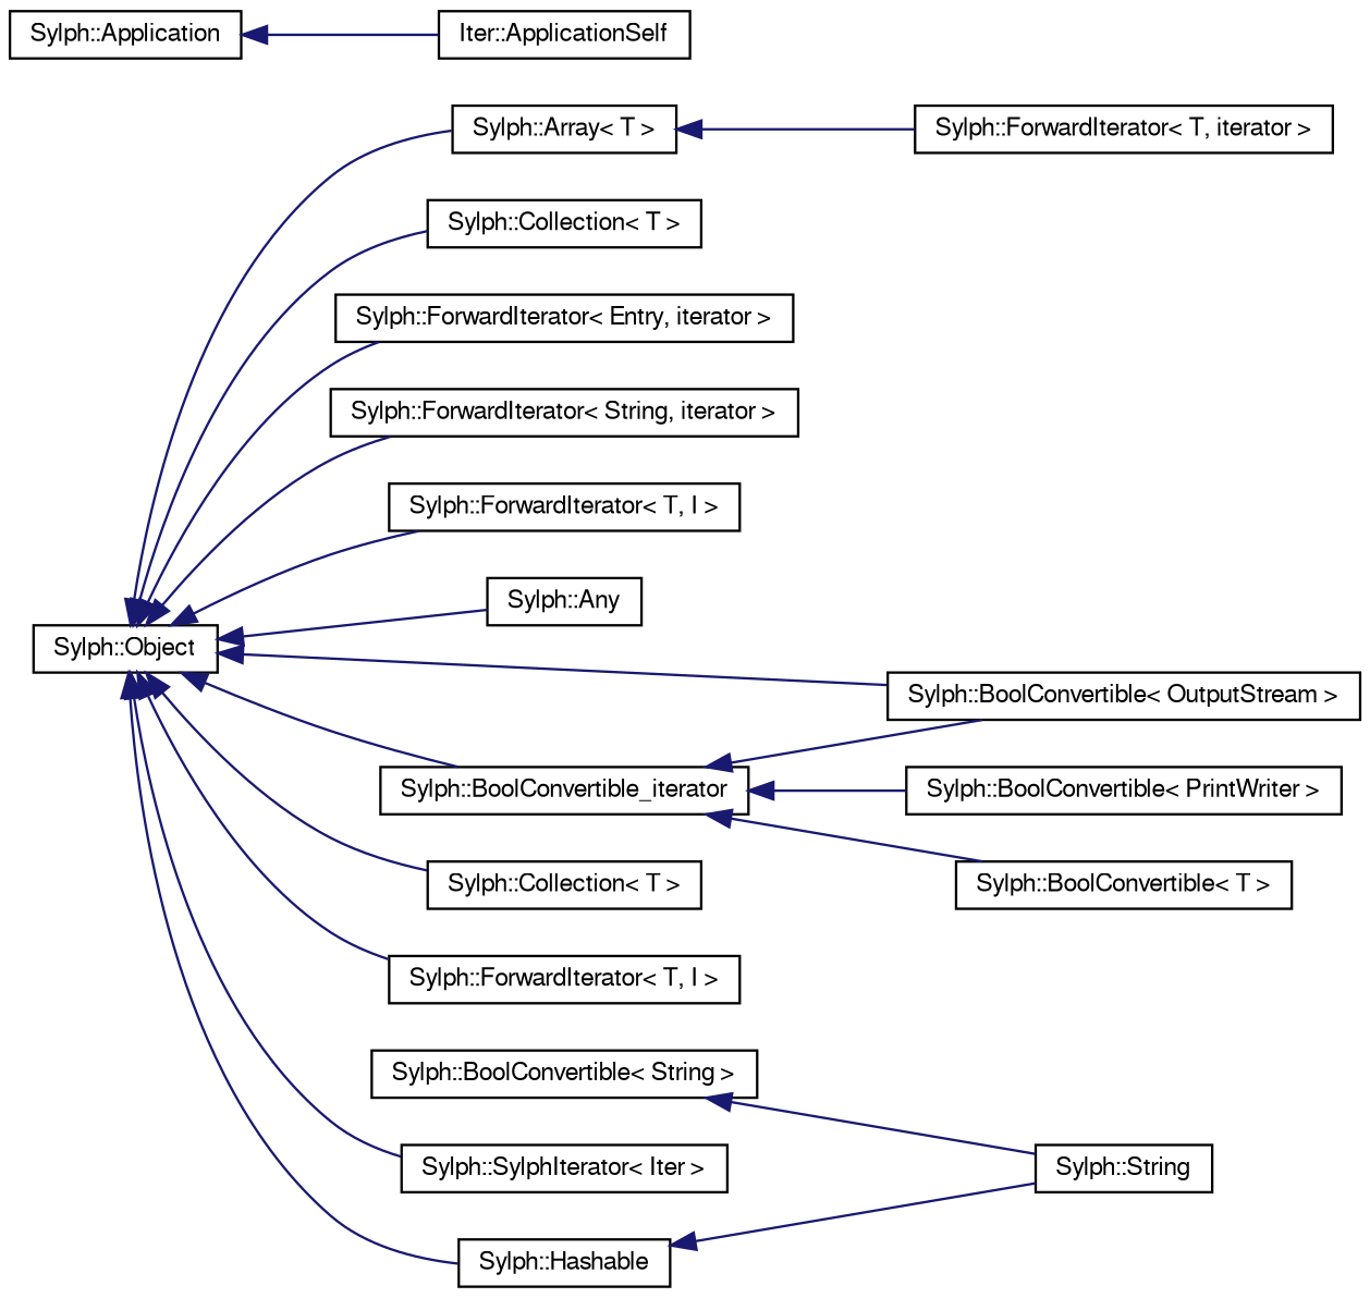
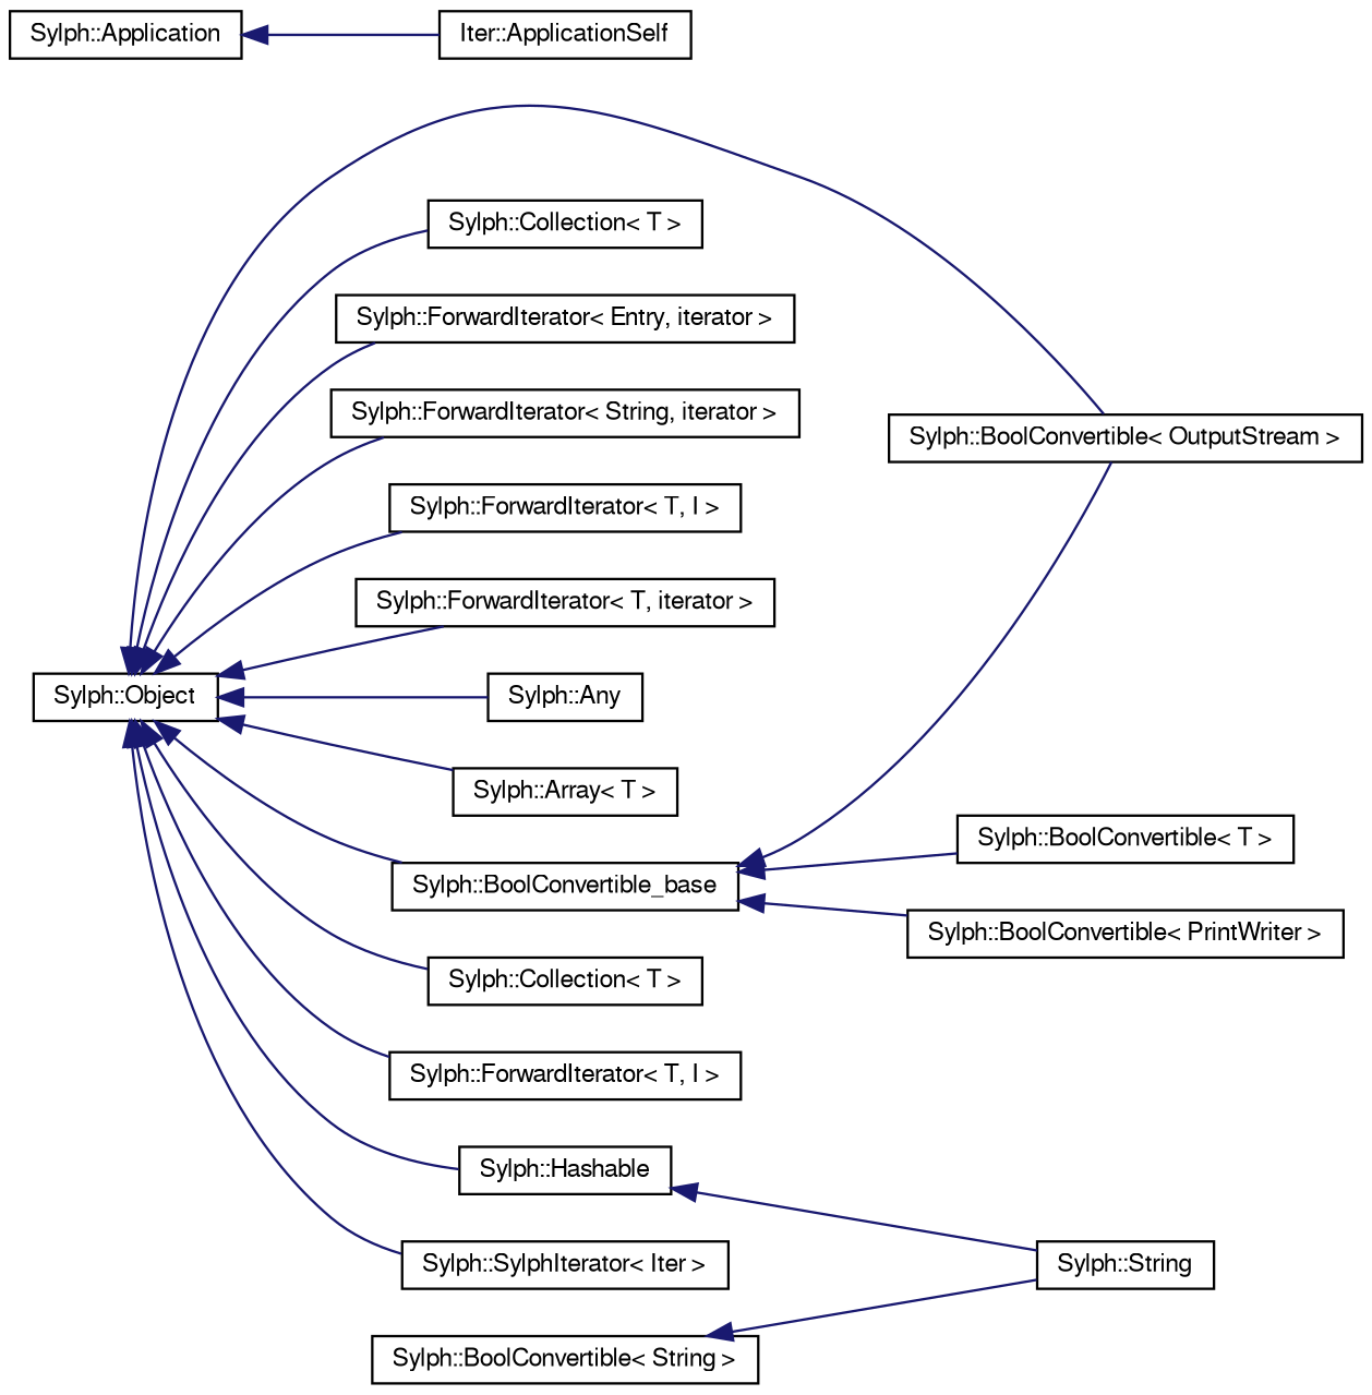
  digraph {
    rankdir=LR
    node [color=black fillcolor=white fontname=FreeSans fontsize=10 shape=record style=filled]
    edge [color=midnightblue dir=back fontname=FreeSans fontsize=10 labelfontname=FreeSans labelfontsize=10 style=solid]
    n1 [height=0.2 label="Sylph::Object" width=0.4]
    n2 [height=0.2 label="Sylph::Collection\< T \>" width=0.4]
    n3 [height=0.2 label="Sylph::ForwardIterator\< Entry, iterator \>" width=0.4]
    n4 [height=0.2 label="Sylph::ForwardIterator\< String, iterator \>" width=0.4]
    n5 [height=0.2 label="Sylph::ForwardIterator\< T, I \>" width=0.4]
    n6 [height=0.2 label="Sylph::ForwardIterator\< T, iterator \>" width=0.4]
    n7 [height=0.2 label="Sylph::Any" width=0.4]
    n8 [height=0.2 label="Sylph::Array\< T \>" width=0.4]
-   n9 [height=0.2 label="Sylph::BoolConvertible_iterator" width=0.4]
+   n9 [height=0.2 label="Sylph::BoolConvertible_base" width=0.4]
    n10 [height=0.2 label="Sylph::Collection\< T \>" width=0.4]
    n11 [height=0.2 label="Sylph::ForwardIterator\< T, I \>" width=0.4]
    n12 [height=0.2 label="Sylph::Hashable" width=0.4]
    n13 [height=0.2 label="Sylph::SylphIterator\< Iter \>" width=0.4]
    n14 [height=0.2 label="Sylph::BoolConvertible\< OutputStream \>" width=0.4]
    n15 [height=0.2 label="Sylph::Application" width=0.4]
    n16 [height=0.2 label="Iter::ApplicationSelf" width=0.4]
    n17 [height=0.2 label="Sylph::BoolConvertible\< PrintWriter \>" width=0.4]
    n18 [height=0.2 label="Sylph::BoolConvertible\< T \>" width=0.4]
    n19 [height=0.2 label="Sylph::String" width=0.4]
    n20 [height=0.2 label="Sylph::BoolConvertible\< String \>" width=0.4]
    n1 -> n2
    n1 -> n3
    n1 -> n4
    n1 -> n5
-   n8 -> n6
+   n1 -> n6
    n1 -> n7
    n1 -> n8
    n1 -> n9
    n1 -> n10
    n1 -> n11
    n1 -> n12
    n1 -> n13
    n1 -> n14
    n9 -> n14
    n9 -> n17
    n9 -> n18
    n12 -> n19
    n15 -> n16
    n20 -> n19
  }
